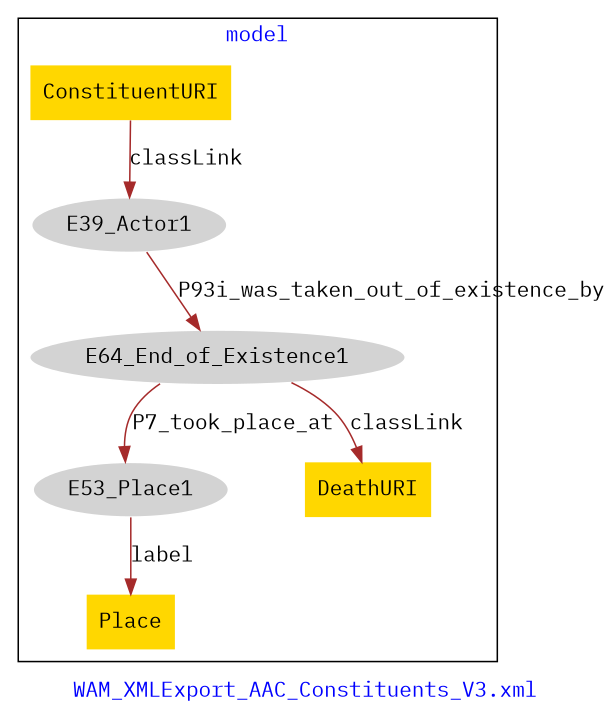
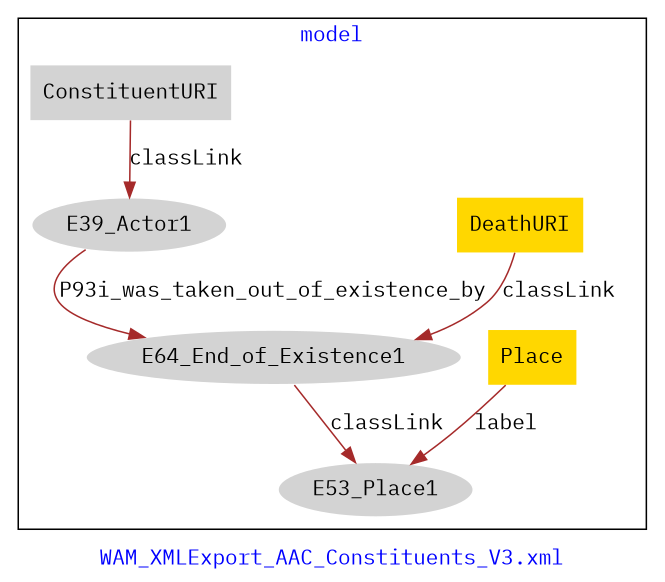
  digraph {
    fontcolor=blue
    fontname="IBM Plex Mono"
    label="WAM_XMLExport_AAC_Constituents_V3.xml"
    remincross=true
    node [fillcolor=lightgray fontname="IBM Plex Mono" style=filled]
    edge [color=brown fontcolor=black fontname="IBM Plex Mono"]
    n1 [color=white label=E39_Actor1]
    n2 [color=white label=E64_End_of_Existence1]
    n3 [color=white label=E53_Place1]
    n4 [fillcolor=gold label=DeathURI shape=plaintext]
    n5 [fillcolor=gold label=Place shape=plaintext]
-   n6 [fillcolor=gold label=ConstituentURI shape=plaintext]
+   n6 [label=ConstituentURI shape=plaintext]
    subgraph cluster_1 {
      label=model
      n1
      n2
      n3
      n4
      n5
      n6
    }
    n1 -> n2 [label=P93i_was_taken_out_of_existence_by]
-   n2 -> n3 [label=P7_took_place_at]
-   n2 -> n4 [label=classLink]
-   n3 -> n5 [label=label]
+   n2 -> n3 [label=classLink]
+   n4 -> n2 [label=classLink]
+   n5 -> n3 [label=label]
    n6 -> n1 [label=classLink]
  }
